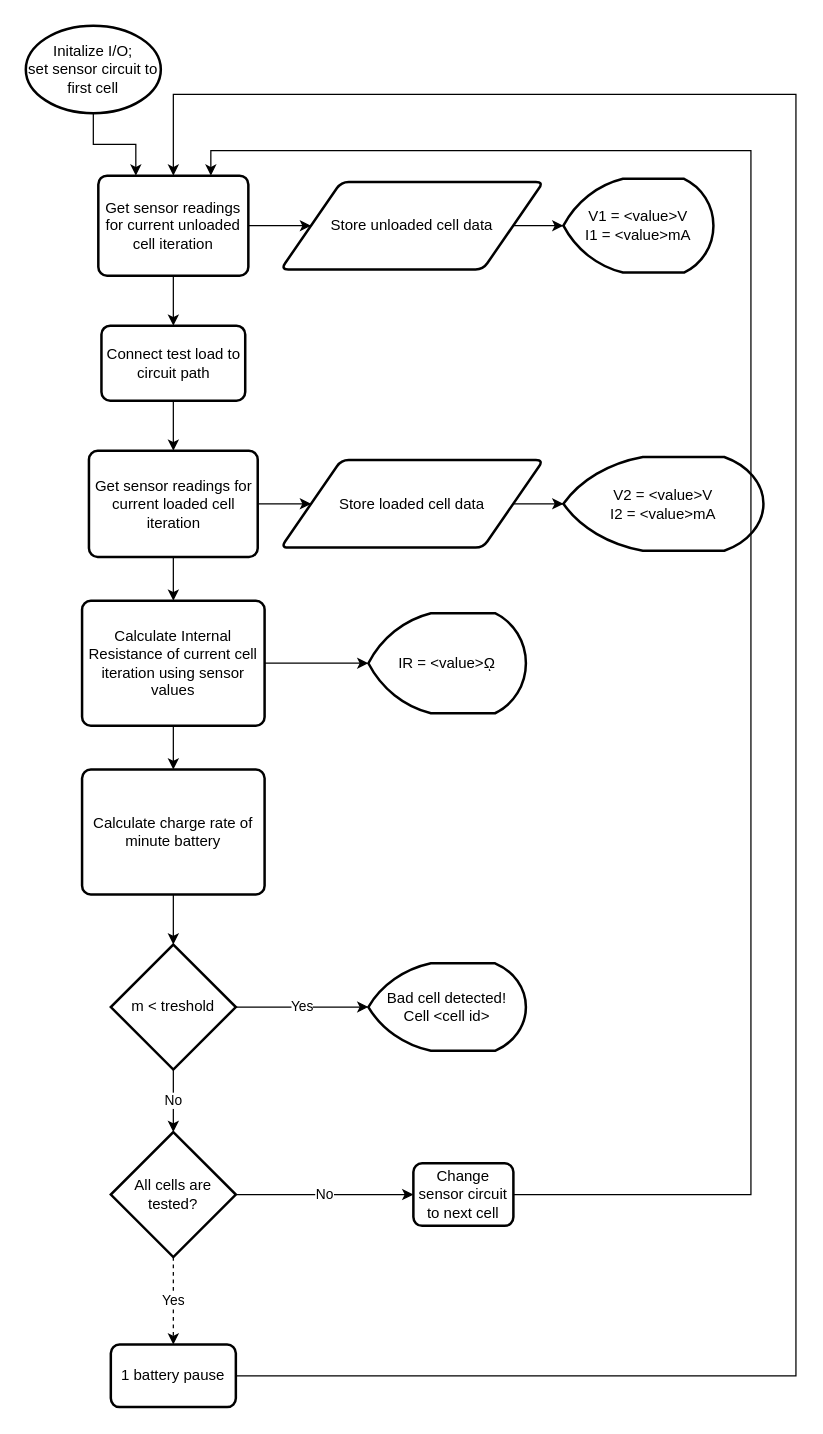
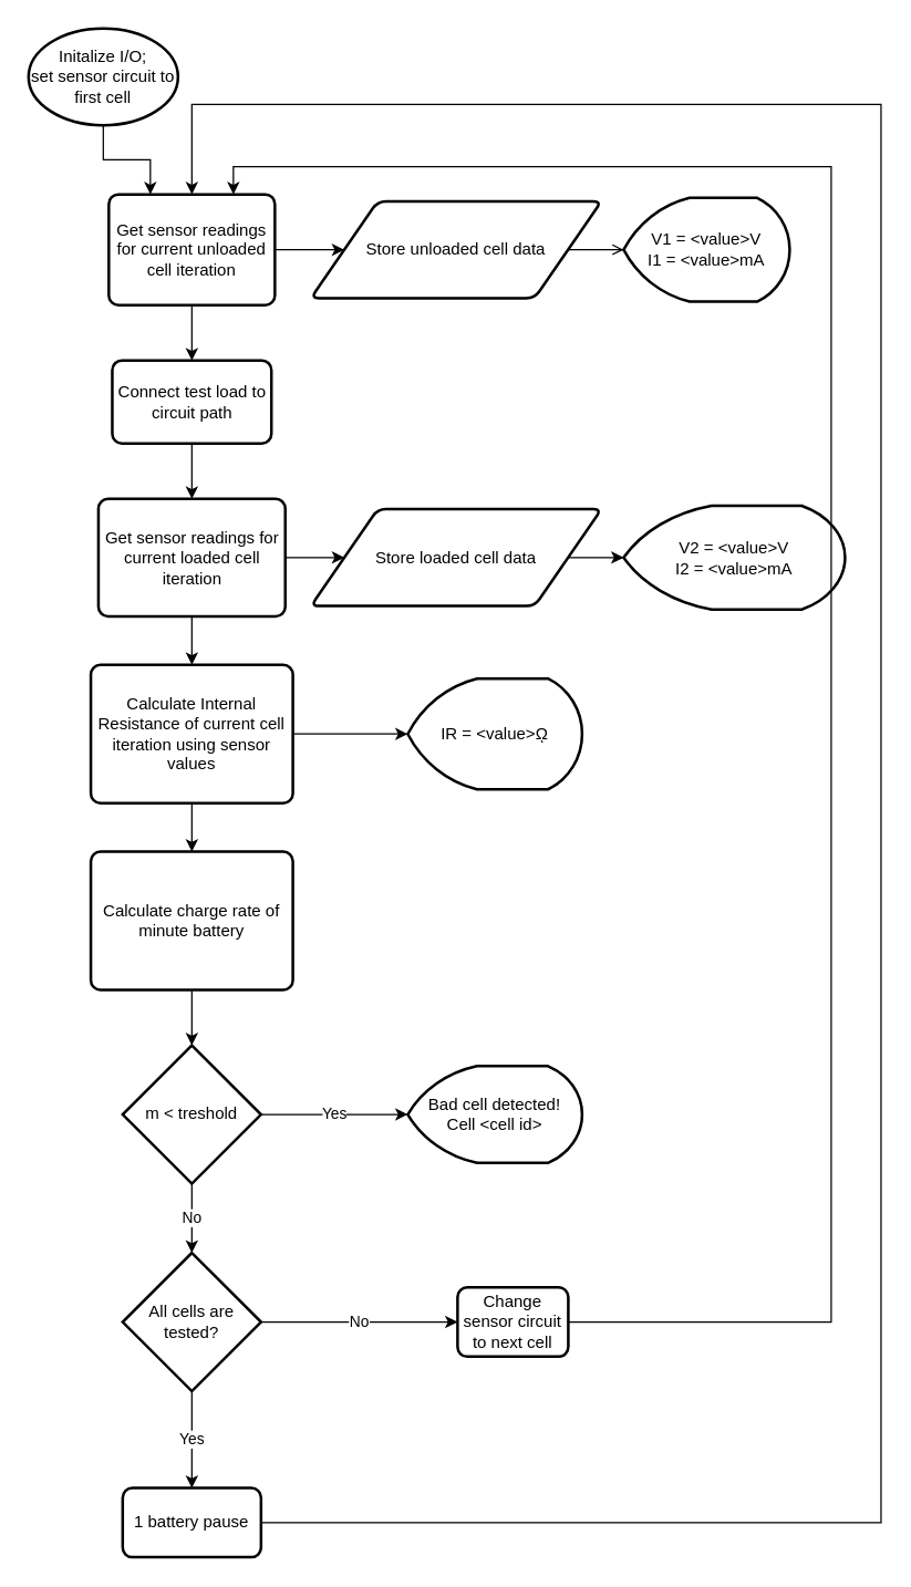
  <mxCell id="0" />
  <mxCell id="1" parent="0" />
  <mxCell id="2" style="edgeStyle=orthogonalEdgeStyle;rounded=0;orthogonalLoop=1;jettySize=auto;html=1;entryX=0.25;entryY=0;entryDx=0;entryDy=0;" parent="1" source="3" target="6" edge="1"><mxGeometry relative="1" as="geometry" /></mxCell>
  <mxCell id="3" value="Initalize I/O;&lt;br&gt;set sensor circuit to first cell" style="strokeWidth=2;html=1;shape=mxgraph.flowchart.start_1;whiteSpace=wrap;" parent="1" vertex="1"><mxGeometry x="20" y="20" width="108" height="70" as="geometry" /></mxCell>
  <mxCell id="4" style="edgeStyle=orthogonalEdgeStyle;rounded=0;orthogonalLoop=1;jettySize=auto;html=1;" parent="1" source="6" target="10" edge="1"><mxGeometry relative="1" as="geometry" /></mxCell>
  <mxCell id="5" style="edgeStyle=orthogonalEdgeStyle;rounded=0;orthogonalLoop=1;jettySize=auto;html=1;entryX=0;entryY=0.5;entryDx=0;entryDy=0;" parent="1" source="6" target="8" edge="1"><mxGeometry relative="1" as="geometry" /></mxCell>
  <mxCell id="6" value="Get sensor readings for current unloaded cell iteration" style="rounded=1;whiteSpace=wrap;html=1;absoluteArcSize=1;arcSize=14;strokeWidth=2;" parent="1" vertex="1"><mxGeometry x="78" y="140" width="120" height="80" as="geometry" /></mxCell>
- <mxCell id="7" style="edgeStyle=orthogonalEdgeStyle;rounded=0;orthogonalLoop=1;jettySize=auto;html=1;exitX=1;exitY=0.5;exitDx=0;exitDy=0;entryX=0;entryY=0.5;entryDx=0;entryDy=0;entryPerimeter=0;" parent="1" source="8" target="17" edge="1"><mxGeometry relative="1" as="geometry" /></mxCell>
+ <mxCell id="7" style="edgeStyle=orthogonalEdgeStyle;rounded=0;orthogonalLoop=1;jettySize=auto;html=1;exitX=1;exitY=0.5;exitDx=0;exitDy=0;entryX=0;entryY=0.5;entryDx=0;entryDy=0;entryPerimeter=0;endArrow=open;" parent="1" source="8" target="17" edge="1"><mxGeometry relative="1" as="geometry" /></mxCell>
  <mxCell id="8" value="Store unloaded cell data" style="shape=parallelogram;html=1;strokeWidth=2;perimeter=parallelogramPerimeter;whiteSpace=wrap;rounded=1;arcSize=12;size=0.23;" parent="1" vertex="1"><mxGeometry x="224" y="145" width="210" height="70" as="geometry" /></mxCell>
  <mxCell id="9" style="edgeStyle=orthogonalEdgeStyle;rounded=0;orthogonalLoop=1;jettySize=auto;html=1;entryX=0.5;entryY=0;entryDx=0;entryDy=0;" parent="1" source="10" target="13" edge="1"><mxGeometry relative="1" as="geometry" /></mxCell>
  <mxCell id="10" value="Connect test load to circuit path" style="rounded=1;whiteSpace=wrap;html=1;absoluteArcSize=1;arcSize=14;strokeWidth=2;" parent="1" vertex="1"><mxGeometry x="80.5" y="260" width="115" height="60" as="geometry" /></mxCell>
  <mxCell id="11" style="edgeStyle=orthogonalEdgeStyle;rounded=0;orthogonalLoop=1;jettySize=auto;html=1;entryX=0.5;entryY=0;entryDx=0;entryDy=0;" parent="1" source="13" target="16" edge="1"><mxGeometry relative="1" as="geometry" /></mxCell>
  <mxCell id="12" style="edgeStyle=orthogonalEdgeStyle;rounded=0;orthogonalLoop=1;jettySize=auto;html=1;entryX=0;entryY=0.5;entryDx=0;entryDy=0;" parent="1" source="13" target="19" edge="1"><mxGeometry relative="1" as="geometry" /></mxCell>
  <mxCell id="13" value="Get sensor readings for current loaded cell iteration" style="rounded=1;whiteSpace=wrap;html=1;absoluteArcSize=1;arcSize=14;strokeWidth=2;" parent="1" vertex="1"><mxGeometry x="70.5" y="360" width="135" height="85" as="geometry" /></mxCell>
  <mxCell id="14" style="edgeStyle=orthogonalEdgeStyle;rounded=0;orthogonalLoop=1;jettySize=auto;html=1;entryX=0;entryY=0.5;entryDx=0;entryDy=0;entryPerimeter=0;" parent="1" source="16" target="26" edge="1"><mxGeometry relative="1" as="geometry" /></mxCell>
  <mxCell id="15" style="edgeStyle=orthogonalEdgeStyle;rounded=0;orthogonalLoop=1;jettySize=auto;html=1;entryX=0.5;entryY=0;entryDx=0;entryDy=0;" edge="1" parent="1" source="16" target="34"><mxGeometry relative="1" as="geometry" /></mxCell>
  <mxCell id="16" value="Calculate Internal Resistance of current cell iteration using sensor values" style="rounded=1;whiteSpace=wrap;html=1;absoluteArcSize=1;arcSize=14;strokeWidth=2;" parent="1" vertex="1"><mxGeometry x="65" y="480" width="146" height="100" as="geometry" /></mxCell>
  <mxCell id="17" value="V1 = &amp;lt;value&amp;gt;V&lt;br&gt;I1 = &amp;lt;value&amp;gt;mA" style="strokeWidth=2;html=1;shape=mxgraph.flowchart.display;whiteSpace=wrap;" parent="1" vertex="1"><mxGeometry x="450" y="142.5" width="120" height="75" as="geometry" /></mxCell>
  <mxCell id="18" style="edgeStyle=orthogonalEdgeStyle;rounded=0;orthogonalLoop=1;jettySize=auto;html=1;exitX=1;exitY=0.5;exitDx=0;exitDy=0;entryX=0;entryY=0.5;entryDx=0;entryDy=0;entryPerimeter=0;" parent="1" source="19" target="20" edge="1"><mxGeometry relative="1" as="geometry" /></mxCell>
  <mxCell id="19" value="Store loaded cell data" style="shape=parallelogram;html=1;strokeWidth=2;perimeter=parallelogramPerimeter;whiteSpace=wrap;rounded=1;arcSize=12;size=0.23;" parent="1" vertex="1"><mxGeometry x="224" y="367.5" width="210" height="70" as="geometry" /></mxCell>
  <mxCell id="20" value="V2 = &amp;lt;value&amp;gt;V&lt;br&gt;I2 = &amp;lt;value&amp;gt;mA" style="strokeWidth=2;html=1;shape=mxgraph.flowchart.display;whiteSpace=wrap;" parent="1" vertex="1"><mxGeometry x="450" y="365" width="160" height="75" as="geometry" /></mxCell>
  <mxCell id="21" value="No" style="edgeStyle=orthogonalEdgeStyle;rounded=0;orthogonalLoop=1;jettySize=auto;html=1;" parent="1" source="23" target="25" edge="1"><mxGeometry relative="1" as="geometry" /></mxCell>
- <mxCell id="22" value="Yes" style="edgeStyle=orthogonalEdgeStyle;rounded=0;orthogonalLoop=1;jettySize=auto;html=1;dashed=1;" parent="1" source="23" target="32" edge="1"><mxGeometry relative="1" as="geometry" /></mxCell>
+ <mxCell id="22" value="Yes" style="edgeStyle=orthogonalEdgeStyle;rounded=0;orthogonalLoop=1;jettySize=auto;html=1;" parent="1" source="23" target="32" edge="1"><mxGeometry relative="1" as="geometry" /></mxCell>
  <mxCell id="23" value="All cells are tested?" style="strokeWidth=2;html=1;shape=mxgraph.flowchart.decision;whiteSpace=wrap;" parent="1" vertex="1"><mxGeometry x="88" y="905" width="100" height="100" as="geometry" /></mxCell>
  <mxCell id="24" style="edgeStyle=orthogonalEdgeStyle;rounded=0;orthogonalLoop=1;jettySize=auto;html=1;exitX=1;exitY=0.5;exitDx=0;exitDy=0;entryX=0.75;entryY=0;entryDx=0;entryDy=0;" parent="1" source="25" target="6" edge="1"><mxGeometry relative="1" as="geometry"><Array as="points"><mxPoint x="600" y="955" /><mxPoint x="600" y="120" /><mxPoint x="168" y="120" /></Array></mxGeometry></mxCell>
  <mxCell id="25" value="Change sensor circuit to next cell" style="rounded=1;whiteSpace=wrap;html=1;absoluteArcSize=1;arcSize=14;strokeWidth=2;" parent="1" vertex="1"><mxGeometry x="330" y="930" width="80" height="50" as="geometry" /></mxCell>
  <mxCell id="26" value="IR = &amp;lt;value&amp;gt;ῼ" style="strokeWidth=2;html=1;shape=mxgraph.flowchart.display;whiteSpace=wrap;" parent="1" vertex="1"><mxGeometry x="294" y="490" width="126" height="80" as="geometry" /></mxCell>
  <mxCell id="27" value="Yes" style="edgeStyle=orthogonalEdgeStyle;rounded=0;orthogonalLoop=1;jettySize=auto;html=1;entryX=0;entryY=0.5;entryDx=0;entryDy=0;entryPerimeter=0;" parent="1" source="29" target="30" edge="1"><mxGeometry relative="1" as="geometry" /></mxCell>
  <mxCell id="28" value="No" style="edgeStyle=orthogonalEdgeStyle;rounded=0;orthogonalLoop=1;jettySize=auto;html=1;entryX=0.5;entryY=0;entryDx=0;entryDy=0;entryPerimeter=0;" parent="1" source="29" target="23" edge="1"><mxGeometry relative="1" as="geometry" /></mxCell>
  <mxCell id="29" value="m &amp;lt; treshold" style="strokeWidth=2;html=1;shape=mxgraph.flowchart.decision;whiteSpace=wrap;" parent="1" vertex="1"><mxGeometry x="88" y="755" width="100" height="100" as="geometry" /></mxCell>
  <mxCell id="30" value="Bad cell detected!&lt;br&gt;Cell &amp;lt;cell id&amp;gt;" style="strokeWidth=2;html=1;shape=mxgraph.flowchart.display;whiteSpace=wrap;" parent="1" vertex="1"><mxGeometry x="294" y="770" width="126" height="70" as="geometry" /></mxCell>
  <mxCell id="31" style="edgeStyle=orthogonalEdgeStyle;rounded=0;orthogonalLoop=1;jettySize=auto;html=1;entryX=0.5;entryY=0;entryDx=0;entryDy=0;" parent="1" source="32" target="6" edge="1"><mxGeometry relative="1" as="geometry"><Array as="points"><mxPoint x="636" y="1100" /><mxPoint x="636" y="75" /><mxPoint x="138" y="75" /></Array></mxGeometry></mxCell>
  <mxCell id="32" value="1 battery pause" style="rounded=1;whiteSpace=wrap;html=1;absoluteArcSize=1;arcSize=14;strokeWidth=2;" parent="1" vertex="1"><mxGeometry x="88" y="1075" width="100" height="50" as="geometry" /></mxCell>
  <mxCell id="33" style="edgeStyle=orthogonalEdgeStyle;rounded=0;orthogonalLoop=1;jettySize=auto;html=1;entryX=0.5;entryY=0;entryDx=0;entryDy=0;entryPerimeter=0;" edge="1" parent="1" source="34" target="29"><mxGeometry relative="1" as="geometry" /></mxCell>
  <mxCell id="34" value="Calculate charge rate of minute battery" style="rounded=1;whiteSpace=wrap;html=1;absoluteArcSize=1;arcSize=14;strokeWidth=2;" vertex="1" parent="1"><mxGeometry x="65" y="615" width="146" height="100" as="geometry" /></mxCell>
